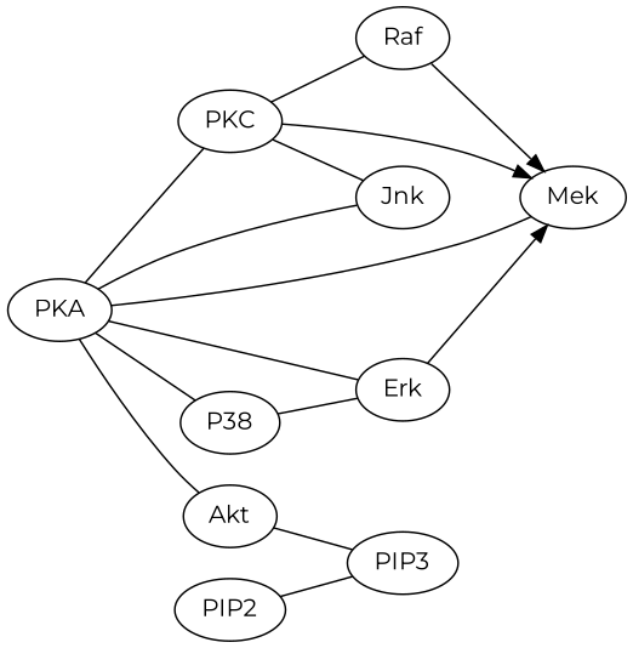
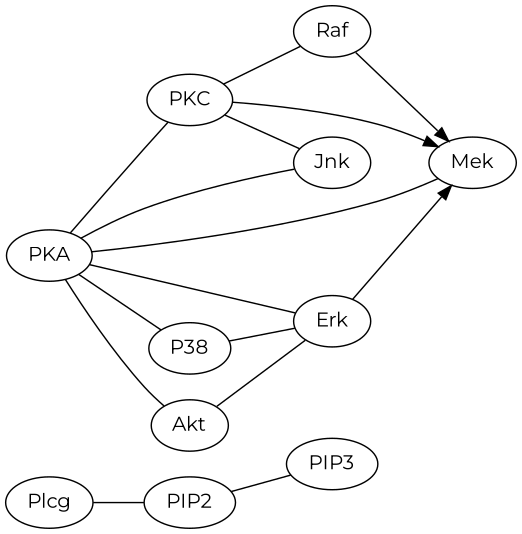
  digraph {
    fontname=Montserrat
    rankdir=LR
    node [fontname=Montserrat]
    edge [fontname=Montserrat dir=none]
    Erk
    Mek
    Raf
    PKC
    Jnk
    PKA
    P38
    Akt
+   Plcg
    PIP2
    PIP3
    Erk -> Mek [dir=""]
    Raf -> Mek [dir=""]
    PKC -> Mek [dir=""]
    PKC -> Raf
    PKC -> Jnk
    PKA -> Erk
    PKA -> Mek
    PKA -> PKC
    PKA -> Jnk
    PKA -> P38
    PKA -> Akt
    P38 -> Erk
-   Akt -> PIP3
+   Akt -> Erk
+   Plcg -> PIP2
    PIP2 -> PIP3
  }
